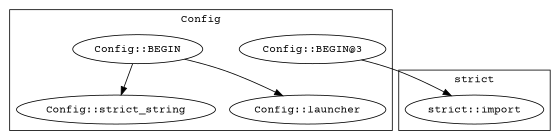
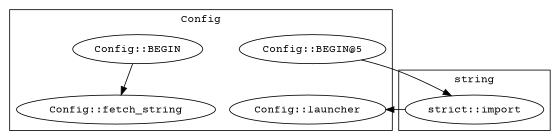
  digraph {
    fontname="Courier Prime"
    node [fontname="Courier Prime"]
    edge [fontname="Courier Prime"]
-   "Config::BEGIN@5" [label="Config::BEGIN@3"]
-   "Config::fetch_string" [label="Config::strict_string"]
+   "Config::BEGIN@5"
+   "Config::fetch_string"
    "Config::launcher"
    n4 [label="Config::BEGIN"]
    "strict::import"
    subgraph cluster_1 {
      label=Config
      "Config::BEGIN@5"
      "Config::fetch_string"
      "Config::launcher"
      n4
    }
    subgraph cluster_2 {
-     label="strict"
+     label=string
      "strict::import"
    }
    "Config::BEGIN@5" -> "strict::import"
    n4 -> "Config::fetch_string"
-   n4 -> "Config::launcher"
+   "strict::import" -> "Config::launcher"
  }
